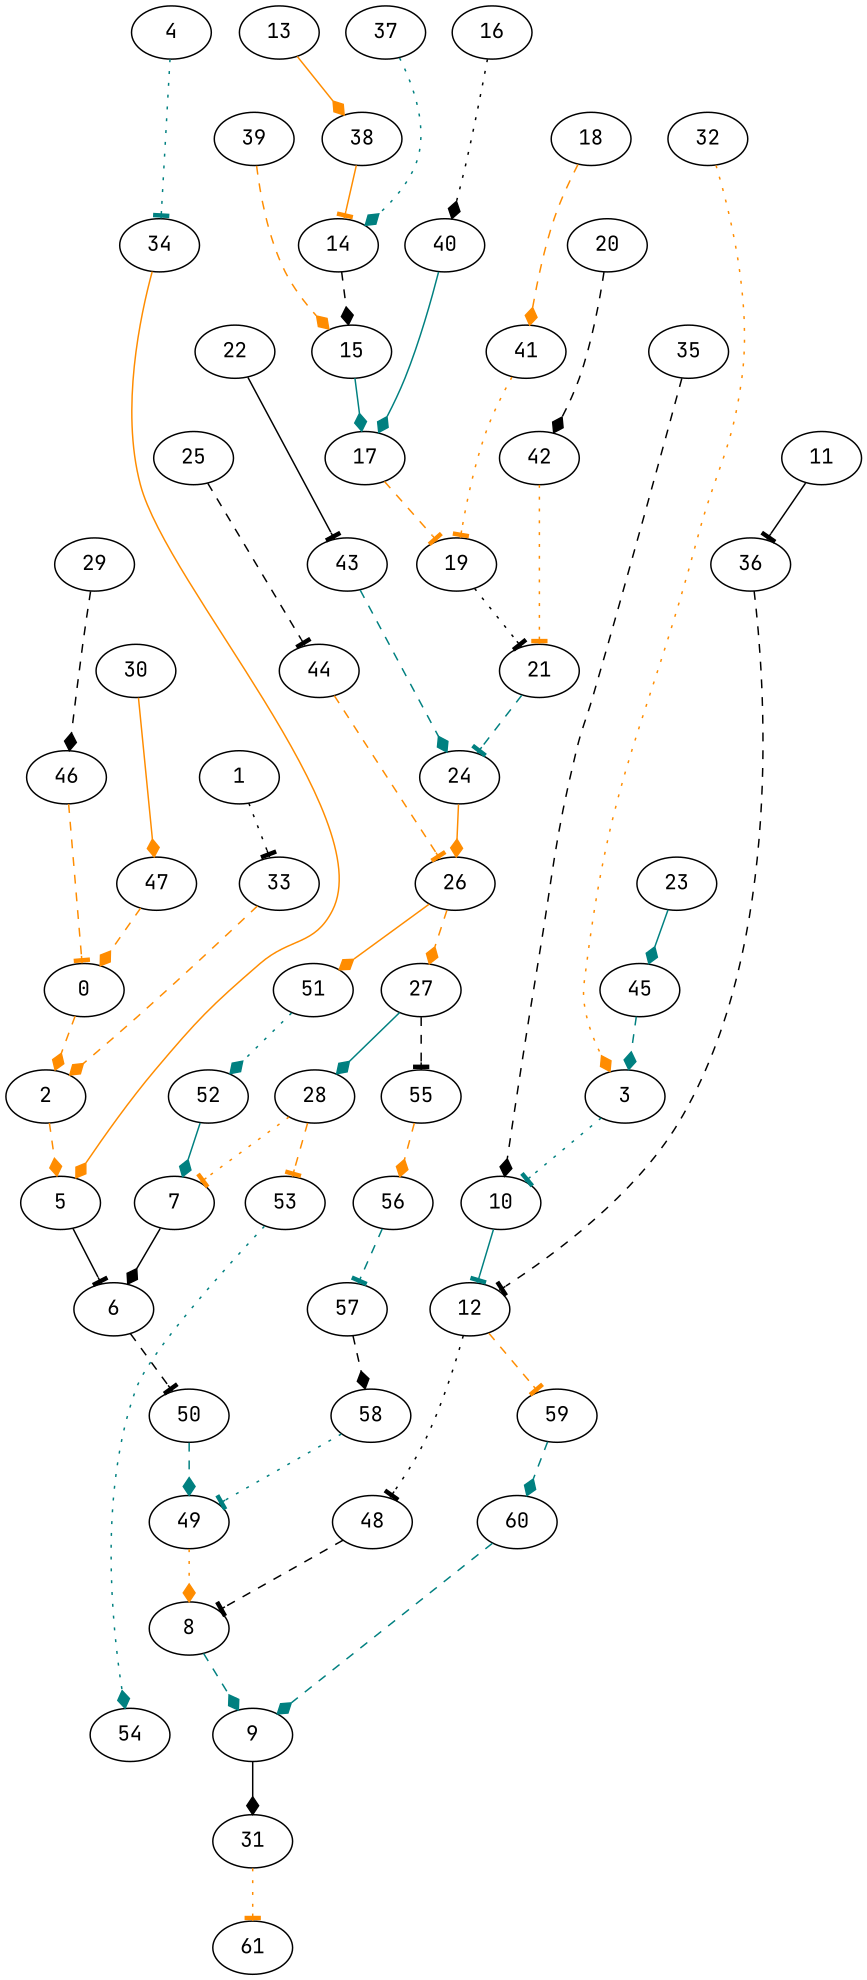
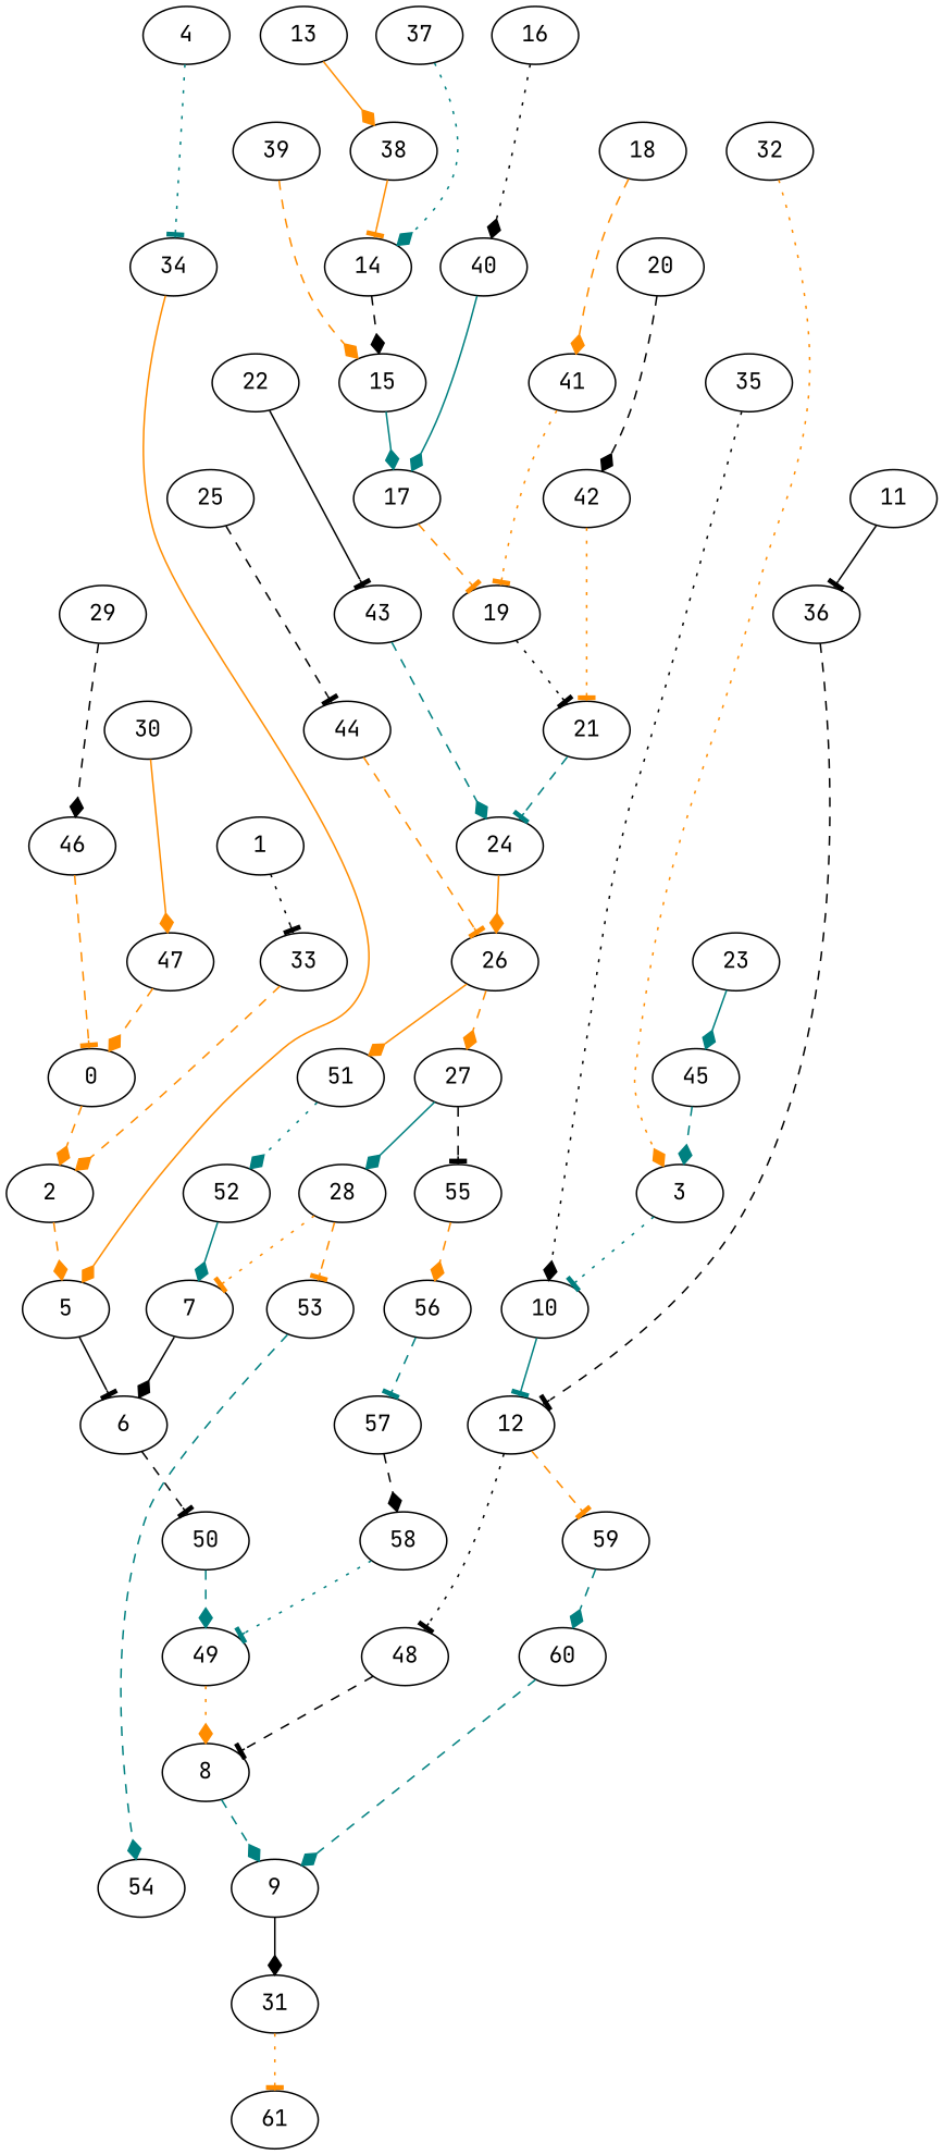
  digraph {
    fontname="JetBrains Mono"
    node [fontname="JetBrains Mono"]
    edge [arrowhead=diamond color=darkorange fontname="JetBrains Mono" style=dashed weight=0]
    0
    2
    5
    1
    33
    6
    3
    10
    12
    4
    34
    50
    49
    7
    8
    9
    31
    61
    48
    59
    11
    36
    60
    13
    38
    14
    15
    17
    19
    16
    40
    21
    18
    41
    24
    20
    42
    26
    22
    43
    23
    45
    27
    51
    25
    44
    28
    55
    52
    53
    56
    54
    29
    46
    30
    47
    32
    35
    37
    39
    57
    58
    0 -> 2
    2 -> 5
    5 -> 6 [arrowhead=tee color=black style=solid]
    1 -> 33 [arrowhead=tee color=black style=dotted]
    33 -> 2
    6 -> 50 [arrowhead=tee color=black]
    3 -> 10 [arrowhead=tee color=teal style=dotted]
    10 -> 12 [arrowhead=tee color=teal style=solid]
    12 -> 48 [arrowhead=tee color=black style=dotted]
    12 -> 59 [arrowhead=tee]
    4 -> 34 [arrowhead=tee color=teal style=dotted]
    34 -> 5 [style=solid]
    50 -> 49 [color=teal]
    49 -> 8 [style=dotted]
    7 -> 6 [color=black style=solid]
    8 -> 9 [color=teal]
    9 -> 31 [color=black style=solid]
    31 -> 61 [arrowhead=tee style=dotted]
    48 -> 8 [arrowhead=tee color=black]
    59 -> 60 [color=teal]
    11 -> 36 [arrowhead=tee color=black style=solid]
    36 -> 12 [arrowhead=tee color=black]
    60 -> 9 [color=teal]
    13 -> 38 [style=solid]
    38 -> 14 [arrowhead=tee style=solid]
    14 -> 15 [color=black]
    15 -> 17 [color=teal style=solid]
    17 -> 19 [arrowhead=tee]
    19 -> 21 [arrowhead=tee color=black style=dotted]
    16 -> 40 [color=black style=dotted]
    40 -> 17 [color=teal style=solid]
    21 -> 24 [arrowhead=tee color=teal]
    18 -> 41
    41 -> 19 [arrowhead=tee style=dotted]
    24 -> 26 [style=solid]
    20 -> 42 [color=black]
    42 -> 21 [arrowhead=tee style=dotted]
    26 -> 27
    26 -> 51 [style=solid]
    22 -> 43 [arrowhead=tee color=black style=solid]
    43 -> 24 [color=teal]
    23 -> 45 [color=teal style=solid]
    45 -> 3 [color=teal]
    27 -> 28 [color=teal style=solid]
    27 -> 55 [arrowhead=tee color=black weight=1]
    51 -> 52 [color=teal style=dotted]
    25 -> 44 [arrowhead=tee color=black]
    44 -> 26 [arrowhead=tee]
    28 -> 7 [arrowhead=tee style=dotted]
    28 -> 53 [arrowhead=tee]
    55 -> 56
    52 -> 7 [color=teal style=solid]
-   53 -> 54 [color=teal style=dotted]
+   53 -> 54 [color=teal]
    56 -> 57 [arrowhead=tee color=teal]
    29 -> 46 [color=black]
    46 -> 0 [arrowhead=tee]
    30 -> 47 [style=solid]
    47 -> 0
    32 -> 3 [style=dotted]
-   35 -> 10 [color=black]
+   35 -> 10 [color=black style=dotted]
    37 -> 14 [color=teal style=dotted]
    39 -> 15
    57 -> 58 [color=black]
    58 -> 49 [arrowhead=tee color=teal style=dotted]
  }
